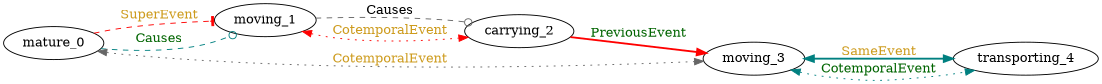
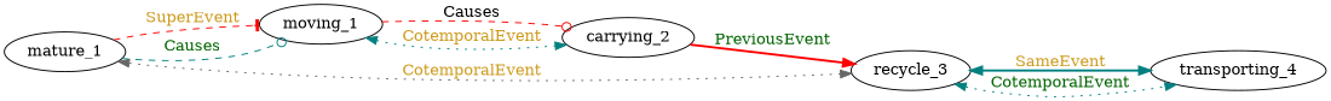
  digraph {
    rankdir=LR
    edge [color=red fontcolor=goldenrod3 style=dashed]
-   n1 [label=mature_0]
+   n1 [label=mature_1]
    n2 [label=moving_1]
-   n3 [label=moving_3]
+   n3 [label=recycle_3]
    n4 [label=carrying_2]
    n5 [label=transporting_4]
    n1 -> n2 [label=SuperEvent arrowhead=tee]
    n1 -> n2 [color=teal fontcolor=darkgreen label=Causes arrowhead=odot]
    n1 -> n3 [color=gray40 dir=both label=CotemporalEvent style=dotted]
-   n2 -> n4 [color=gray40 fontcolor=black label=Causes arrowhead=odot]
-   n2 -> n4 [dir=both label=CotemporalEvent style=dotted]
+   n2 -> n4 [fontcolor=black label=Causes arrowhead=odot]
+   n2 -> n4 [color=teal dir=both label=CotemporalEvent style=dotted]
    n3 -> n5 [color=teal dir=both label=SameEvent style=bold]
    n3 -> n5 [color=teal dir=both fontcolor=darkgreen label=CotemporalEvent style=dotted]
    n4 -> n3 [fontcolor=darkgreen label=PreviousEvent style=bold arrowhead=normal]
  }
